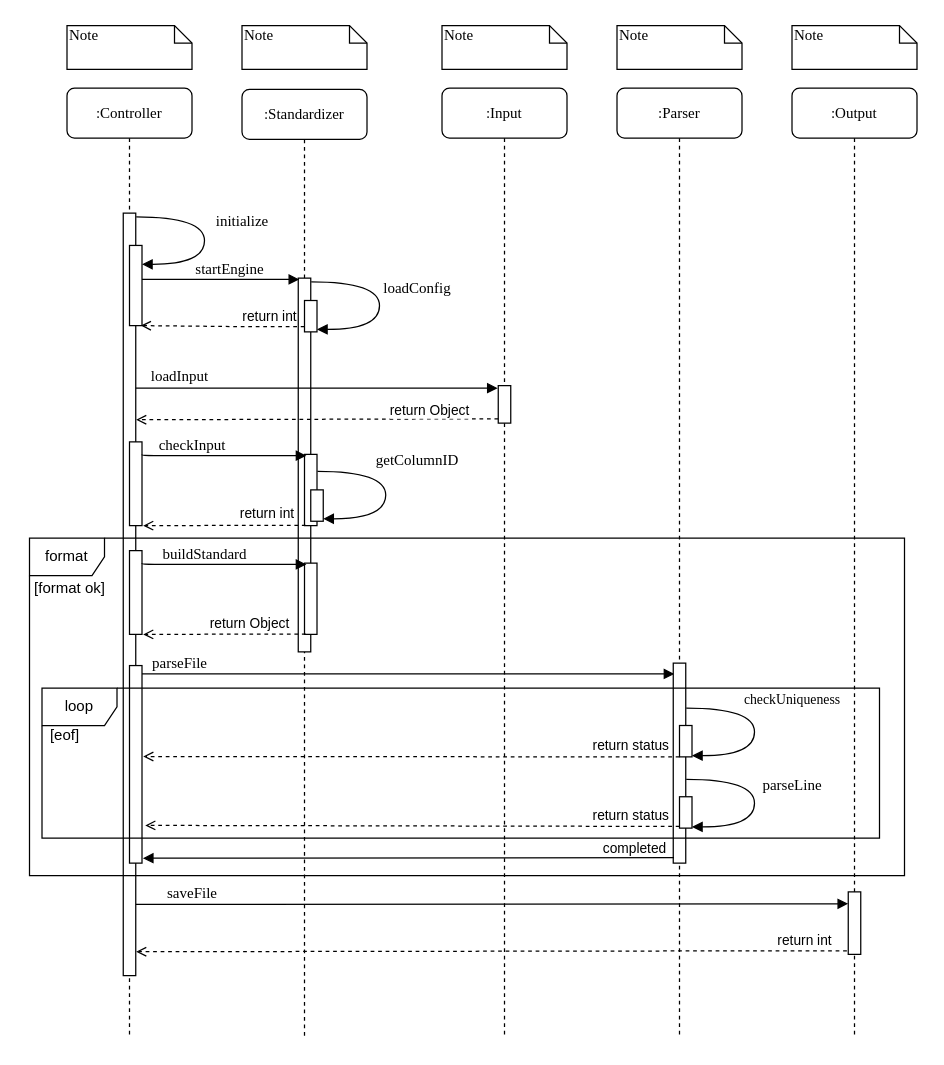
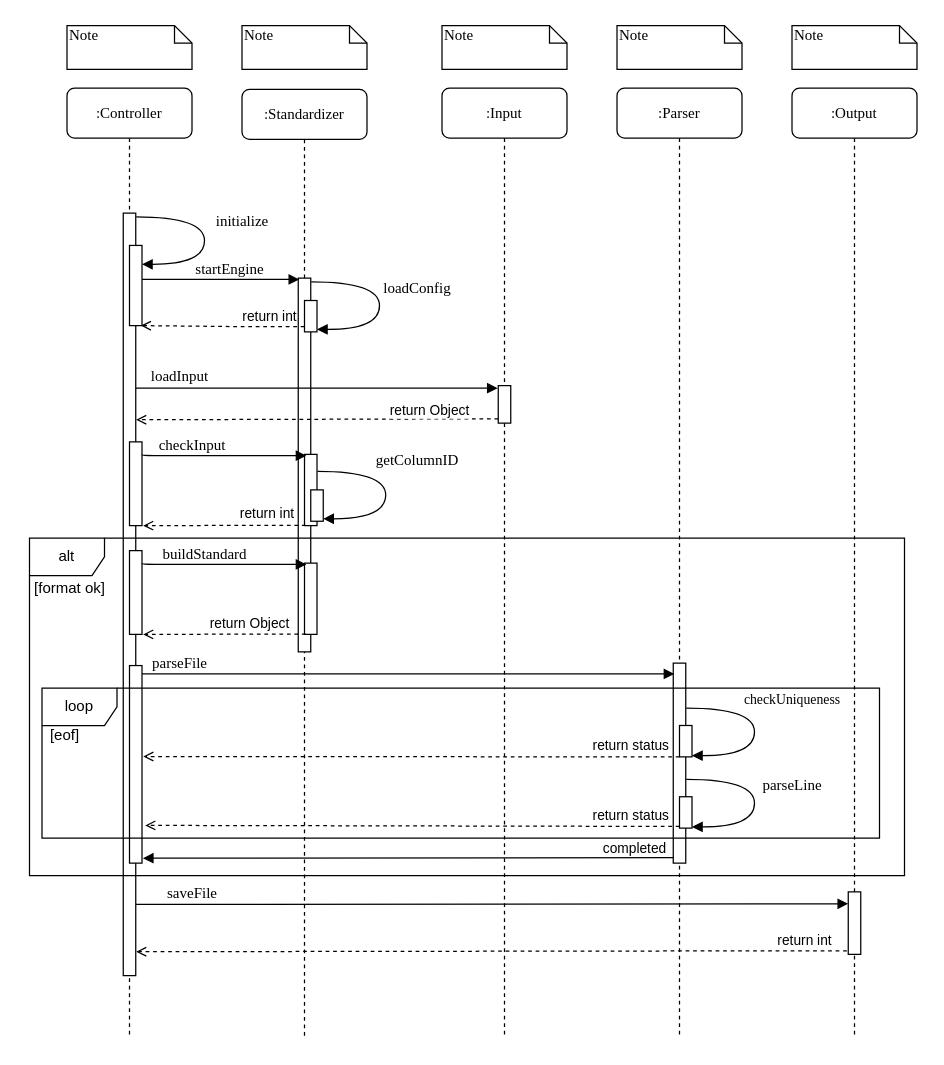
  <mxCell id="0" />
  <mxCell id="1" parent="0" />
  <mxCell id="2" value=":Standardizer" style="shape=umlLifeline;perimeter=lifelinePerimeter;whiteSpace=wrap;html=1;container=1;collapsible=0;recursiveResize=0;outlineConnect=0;rounded=1;shadow=0;comic=0;labelBackgroundColor=none;strokeWidth=1;fontFamily=Verdana;fontSize=12;align=center;" vertex="1" parent="1"><mxGeometry x="193" y="71" width="100" height="759" as="geometry" /></mxCell>
  <mxCell id="3" value="" style="html=1;points=[];perimeter=orthogonalPerimeter;rounded=0;shadow=0;comic=0;labelBackgroundColor=none;strokeWidth=1;fontFamily=Verdana;fontSize=12;align=center;" vertex="1" parent="2"><mxGeometry x="45" y="151" width="10" height="299" as="geometry" /></mxCell>
  <mxCell id="4" value=":Input" style="shape=umlLifeline;perimeter=lifelinePerimeter;whiteSpace=wrap;html=1;container=1;collapsible=0;recursiveResize=0;outlineConnect=0;rounded=1;shadow=0;comic=0;labelBackgroundColor=none;strokeWidth=1;fontFamily=Verdana;fontSize=12;align=center;" vertex="1" parent="1"><mxGeometry x="353" y="70" width="100" height="760" as="geometry" /></mxCell>
  <mxCell id="5" value="" style="html=1;points=[];perimeter=orthogonalPerimeter;rounded=0;shadow=0;comic=0;labelBackgroundColor=none;strokeWidth=1;fontFamily=Verdana;fontSize=12;align=center;" vertex="1" parent="4"><mxGeometry x="45" y="238" width="10" height="30" as="geometry" /></mxCell>
  <mxCell id="6" value=":Parser" style="shape=umlLifeline;perimeter=lifelinePerimeter;whiteSpace=wrap;html=1;container=1;collapsible=0;recursiveResize=0;outlineConnect=0;rounded=1;shadow=0;comic=0;labelBackgroundColor=none;strokeWidth=1;fontFamily=Verdana;fontSize=12;align=center;" vertex="1" parent="1"><mxGeometry x="493" y="70" width="100" height="760" as="geometry" /></mxCell>
  <mxCell id="7" value=":Output" style="shape=umlLifeline;perimeter=lifelinePerimeter;whiteSpace=wrap;html=1;container=1;collapsible=0;recursiveResize=0;outlineConnect=0;rounded=1;shadow=0;comic=0;labelBackgroundColor=none;strokeWidth=1;fontFamily=Verdana;fontSize=12;align=center;" vertex="1" parent="1"><mxGeometry x="633" y="70" width="100" height="760" as="geometry" /></mxCell>
  <mxCell id="8" value=":Controller" style="shape=umlLifeline;perimeter=lifelinePerimeter;whiteSpace=wrap;html=1;container=1;collapsible=0;recursiveResize=0;outlineConnect=0;rounded=1;shadow=0;comic=0;labelBackgroundColor=none;strokeWidth=1;fontFamily=Verdana;fontSize=12;align=center;" vertex="1" parent="1"><mxGeometry x="53" y="70" width="100" height="760" as="geometry" /></mxCell>
  <mxCell id="9" value="" style="html=1;points=[];perimeter=orthogonalPerimeter;rounded=0;shadow=0;comic=0;labelBackgroundColor=none;strokeWidth=1;fontFamily=Verdana;fontSize=12;align=center;" vertex="1" parent="8"><mxGeometry x="45" y="100" width="10" height="610" as="geometry" /></mxCell>
  <mxCell id="10" value="Note" style="shape=note;whiteSpace=wrap;html=1;size=14;verticalAlign=top;align=left;spacingTop=-6;rounded=0;shadow=0;comic=0;labelBackgroundColor=none;strokeWidth=1;fontFamily=Verdana;fontSize=12" vertex="1" parent="1"><mxGeometry x="53" y="20" width="100" height="35" as="geometry" /></mxCell>
  <mxCell id="11" value="Note" style="shape=note;whiteSpace=wrap;html=1;size=14;verticalAlign=top;align=left;spacingTop=-6;rounded=0;shadow=0;comic=0;labelBackgroundColor=none;strokeWidth=1;fontFamily=Verdana;fontSize=12" vertex="1" parent="1"><mxGeometry x="193" y="20" width="100" height="35" as="geometry" /></mxCell>
  <mxCell id="12" value="Note" style="shape=note;whiteSpace=wrap;html=1;size=14;verticalAlign=top;align=left;spacingTop=-6;rounded=0;shadow=0;comic=0;labelBackgroundColor=none;strokeWidth=1;fontFamily=Verdana;fontSize=12" vertex="1" parent="1"><mxGeometry x="353" y="20" width="100" height="35" as="geometry" /></mxCell>
  <mxCell id="13" value="Note" style="shape=note;whiteSpace=wrap;html=1;size=14;verticalAlign=top;align=left;spacingTop=-6;rounded=0;shadow=0;comic=0;labelBackgroundColor=none;strokeWidth=1;fontFamily=Verdana;fontSize=12" vertex="1" parent="1"><mxGeometry x="493" y="20" width="100" height="35" as="geometry" /></mxCell>
  <mxCell id="14" value="Note" style="shape=note;whiteSpace=wrap;html=1;size=14;verticalAlign=top;align=left;spacingTop=-6;rounded=0;shadow=0;comic=0;labelBackgroundColor=none;strokeWidth=1;fontFamily=Verdana;fontSize=12" vertex="1" parent="1"><mxGeometry x="633" y="20" width="100" height="35" as="geometry" /></mxCell>
  <mxCell id="15" value="" style="html=1;points=[];perimeter=orthogonalPerimeter;rounded=0;shadow=0;comic=0;labelBackgroundColor=none;strokeWidth=1;fontFamily=Verdana;fontSize=12;align=center;" vertex="1" parent="1"><mxGeometry x="243" y="363" width="10" height="57" as="geometry" /></mxCell>
  <mxCell id="16" value="" style="html=1;points=[];perimeter=orthogonalPerimeter;rounded=0;shadow=0;comic=0;labelBackgroundColor=none;strokeWidth=1;fontFamily=Verdana;fontSize=12;align=center;" vertex="1" parent="1"><mxGeometry x="103" y="195.85" width="10" height="64.15" as="geometry" /></mxCell>
  <mxCell id="17" value="initialize" style="html=1;verticalAlign=bottom;endArrow=block;labelBackgroundColor=none;fontFamily=Verdana;fontSize=12;elbow=vertical;edgeStyle=orthogonalEdgeStyle;curved=1;exitX=1.038;exitY=0.345;exitPerimeter=0;" edge="1" parent="1"><mxGeometry x="-0.052" y="30" relative="1" as="geometry"><mxPoint x="108.38" y="172.95" as="sourcePoint" /><mxPoint x="113" y="210.95" as="targetPoint" /><Array as="points"><mxPoint x="163" y="172.85" /><mxPoint x="163" y="210.85" /></Array><mxPoint as="offset" /></mxGeometry></mxCell>
  <mxCell id="18" value="" style="html=1;points=[];perimeter=orthogonalPerimeter;rounded=0;shadow=0;comic=0;labelBackgroundColor=none;strokeWidth=1;fontFamily=Verdana;fontSize=12;align=center;" vertex="1" parent="1"><mxGeometry x="103" y="353" width="10" height="67" as="geometry" /></mxCell>
  <mxCell id="19" value="checkInput" style="html=1;verticalAlign=bottom;endArrow=block;entryX=0.156;entryY=0.024;labelBackgroundColor=none;fontFamily=Verdana;fontSize=12;edgeStyle=elbowEdgeStyle;elbow=vertical;entryDx=0;entryDy=0;entryPerimeter=0;" edge="1" parent="1" target="15"><mxGeometry x="-0.387" y="-1" relative="1" as="geometry"><mxPoint x="113" y="363" as="sourcePoint" /><mxPoint x="239" y="363" as="targetPoint" /><mxPoint as="offset" /></mxGeometry></mxCell>
  <mxCell id="20" style="rounded=0;orthogonalLoop=1;jettySize=auto;html=1;endArrow=open;endFill=0;startSize=6;strokeWidth=1;dashed=1;exitX=0.092;exitY=0.995;exitDx=0;exitDy=0;exitPerimeter=0;entryX=1.093;entryY=1;entryDx=0;entryDy=0;entryPerimeter=0;" edge="1" parent="1" source="15" target="18"><mxGeometry relative="1" as="geometry"><mxPoint x="239" y="392.51" as="sourcePoint" /><mxPoint x="113" y="392" as="targetPoint" /></mxGeometry></mxCell>
  <mxCell id="21" value="return int" style="edgeLabel;html=1;align=center;verticalAlign=middle;resizable=0;points=[];" vertex="1" connectable="0" parent="20"><mxGeometry x="0.105" relative="1" as="geometry"><mxPoint x="41" y="-10" as="offset" /></mxGeometry></mxCell>
  <mxCell id="22" value="parseFile" style="html=1;verticalAlign=bottom;endArrow=block;labelBackgroundColor=none;fontFamily=Verdana;fontSize=12;elbow=vertical;entryX=-0.007;entryY=0.013;entryDx=0;entryDy=0;entryPerimeter=0;" edge="1" parent="1"><mxGeometry x="-0.842" relative="1" as="geometry"><mxPoint x="109" y="538.66" as="sourcePoint" /><mxPoint x="538.93" y="538.69" as="targetPoint" /><mxPoint as="offset" /></mxGeometry></mxCell>
  <mxCell id="23" value="" style="html=1;points=[];perimeter=orthogonalPerimeter;rounded=0;shadow=0;comic=0;labelBackgroundColor=none;strokeWidth=1;fontFamily=Verdana;fontSize=12;align=center;" vertex="1" parent="1"><mxGeometry x="243" y="239.9" width="10" height="25.1" as="geometry" /></mxCell>
  <mxCell id="24" value="loadConfig" style="html=1;verticalAlign=bottom;endArrow=block;labelBackgroundColor=none;fontFamily=Verdana;fontSize=12;elbow=vertical;edgeStyle=orthogonalEdgeStyle;curved=1;exitX=1.038;exitY=0.345;exitPerimeter=0;" edge="1" parent="1"><mxGeometry x="-0.038" y="30" relative="1" as="geometry"><mxPoint x="248.38" y="225" as="sourcePoint" /><mxPoint x="253" y="263" as="targetPoint" /><Array as="points"><mxPoint x="303" y="224.9" /><mxPoint x="303" y="262.9" /></Array><mxPoint as="offset" /></mxGeometry></mxCell>
  <mxCell id="25" value="startEngine" style="html=1;verticalAlign=bottom;endArrow=block;labelBackgroundColor=none;fontFamily=Verdana;fontSize=12;edgeStyle=elbowEdgeStyle;elbow=vertical;entryX=0.08;entryY=0.005;entryDx=0;entryDy=0;entryPerimeter=0;" edge="1" parent="1" target="3"><mxGeometry x="0.112" y="-1" relative="1" as="geometry"><mxPoint x="113" y="223" as="sourcePoint" /><mxPoint x="233" y="224" as="targetPoint" /><mxPoint as="offset" /></mxGeometry></mxCell>
  <mxCell id="26" style="edgeStyle=orthogonalEdgeStyle;rounded=0;orthogonalLoop=1;jettySize=auto;html=1;endArrow=open;endFill=0;startSize=6;strokeWidth=1;dashed=1;exitX=0.092;exitY=0.995;exitDx=0;exitDy=0;exitPerimeter=0;" edge="1" parent="1"><mxGeometry relative="1" as="geometry"><mxPoint x="243" y="260.85" as="sourcePoint" /><mxPoint x="112.08" y="260" as="targetPoint" /><Array as="points"><mxPoint x="203.08" y="261" /></Array></mxGeometry></mxCell>
  <mxCell id="27" value="return int" style="edgeLabel;html=1;align=center;verticalAlign=middle;resizable=0;points=[];" vertex="1" connectable="0" parent="26"><mxGeometry x="0.105" relative="1" as="geometry"><mxPoint x="43" y="-8" as="offset" /></mxGeometry></mxCell>
  <mxCell id="28" value="loadInput" style="html=1;verticalAlign=bottom;endArrow=block;labelBackgroundColor=none;fontFamily=Verdana;fontSize=12;edgeStyle=elbowEdgeStyle;elbow=vertical;entryX=-0.041;entryY=0.068;entryDx=0;entryDy=0;entryPerimeter=0;" edge="1" parent="1" target="5"><mxGeometry x="-0.759" relative="1" as="geometry"><mxPoint x="108.05" y="310" as="sourcePoint" /><mxPoint x="393" y="310" as="targetPoint" /><Array as="points"><mxPoint x="253" y="310" /></Array><mxPoint as="offset" /></mxGeometry></mxCell>
  <mxCell id="29" style="rounded=0;orthogonalLoop=1;jettySize=auto;html=1;endArrow=open;endFill=0;startSize=6;strokeWidth=1;dashed=1;exitX=-0.003;exitY=0.884;exitDx=0;exitDy=0;exitPerimeter=0;entryX=1.033;entryY=0.271;entryDx=0;entryDy=0;entryPerimeter=0;" edge="1" parent="1" source="5" target="9"><mxGeometry relative="1" as="geometry"><mxPoint x="393.92" y="330.85" as="sourcePoint" /><mxPoint x="113" y="330" as="targetPoint" /></mxGeometry></mxCell>
  <mxCell id="30" value="return Object" style="edgeLabel;html=1;align=center;verticalAlign=middle;resizable=0;points=[];" vertex="1" connectable="0" parent="29"><mxGeometry x="0.105" relative="1" as="geometry"><mxPoint x="105" y="-7" as="offset" /></mxGeometry></mxCell>
  <mxCell id="31" value="" style="html=1;points=[];perimeter=orthogonalPerimeter;rounded=0;shadow=0;comic=0;labelBackgroundColor=none;strokeWidth=1;fontFamily=Verdana;fontSize=12;align=center;" vertex="1" parent="1"><mxGeometry x="538" y="530" width="10" height="160" as="geometry" /></mxCell>
  <mxCell id="32" value="" style="html=1;points=[];perimeter=orthogonalPerimeter;rounded=0;shadow=0;comic=0;labelBackgroundColor=none;strokeWidth=1;fontFamily=Verdana;fontSize=12;align=center;" vertex="1" parent="1"><mxGeometry x="678" y="713" width="10" height="50" as="geometry" /></mxCell>
  <mxCell id="33" value="" style="html=1;points=[];perimeter=orthogonalPerimeter;rounded=0;shadow=0;comic=0;labelBackgroundColor=none;strokeWidth=1;fontFamily=Verdana;fontSize=12;align=center;" vertex="1" parent="1"><mxGeometry x="248" y="391.4" width="10" height="25.1" as="geometry" /></mxCell>
  <mxCell id="34" value="getColumnID" style="html=1;verticalAlign=bottom;endArrow=block;labelBackgroundColor=none;fontFamily=Verdana;fontSize=12;elbow=vertical;edgeStyle=orthogonalEdgeStyle;curved=1;exitX=1.038;exitY=0.345;exitPerimeter=0;" edge="1" parent="1"><mxGeometry x="-0.234" y="25" relative="1" as="geometry"><mxPoint x="253.38" y="376.5" as="sourcePoint" /><mxPoint x="258" y="414.5" as="targetPoint" /><Array as="points"><mxPoint x="308" y="376.4" /><mxPoint x="308" y="414.4" /></Array><mxPoint as="offset" /></mxGeometry></mxCell>
  <mxCell id="35" value="" style="html=1;points=[];perimeter=orthogonalPerimeter;rounded=0;shadow=0;comic=0;labelBackgroundColor=none;strokeWidth=1;fontFamily=Verdana;fontSize=12;align=center;" vertex="1" parent="1"><mxGeometry x="243" y="450" width="10" height="57" as="geometry" /></mxCell>
  <mxCell id="36" value="" style="html=1;points=[];perimeter=orthogonalPerimeter;rounded=0;shadow=0;comic=0;labelBackgroundColor=none;strokeWidth=1;fontFamily=Verdana;fontSize=12;align=center;" vertex="1" parent="1"><mxGeometry x="103" y="440" width="10" height="67" as="geometry" /></mxCell>
  <mxCell id="37" value="buildStandard" style="html=1;verticalAlign=bottom;endArrow=block;entryX=0.156;entryY=0.024;labelBackgroundColor=none;fontFamily=Verdana;fontSize=12;edgeStyle=elbowEdgeStyle;elbow=vertical;entryDx=0;entryDy=0;entryPerimeter=0;" edge="1" parent="1" target="35"><mxGeometry x="-0.239" y="-1" relative="1" as="geometry"><mxPoint x="113" y="450" as="sourcePoint" /><mxPoint x="239" y="450" as="targetPoint" /><mxPoint as="offset" /></mxGeometry></mxCell>
  <mxCell id="38" style="rounded=0;orthogonalLoop=1;jettySize=auto;html=1;endArrow=open;endFill=0;startSize=6;strokeWidth=1;dashed=1;exitX=0.092;exitY=0.995;exitDx=0;exitDy=0;exitPerimeter=0;entryX=1.093;entryY=1;entryDx=0;entryDy=0;entryPerimeter=0;" edge="1" parent="1" source="35" target="36"><mxGeometry relative="1" as="geometry"><mxPoint x="239" y="479.51" as="sourcePoint" /><mxPoint x="113" y="479" as="targetPoint" /></mxGeometry></mxCell>
  <mxCell id="39" value="return Object" style="edgeLabel;html=1;align=center;verticalAlign=middle;resizable=0;points=[];" vertex="1" connectable="0" parent="38"><mxGeometry x="0.105" relative="1" as="geometry"><mxPoint x="27" y="-9" as="offset" /></mxGeometry></mxCell>
  <mxCell id="40" value="" style="html=1;points=[];perimeter=orthogonalPerimeter;rounded=0;shadow=0;comic=0;labelBackgroundColor=none;strokeWidth=1;fontFamily=Verdana;fontSize=12;align=center;" vertex="1" parent="1"><mxGeometry x="543" y="579.9" width="10" height="25.1" as="geometry" /></mxCell>
  <mxCell id="41" value="&lt;font style=&quot;font-size: 11px&quot;&gt;checkUniqueness&lt;/font&gt;" style="html=1;verticalAlign=bottom;endArrow=block;labelBackgroundColor=none;fontFamily=Verdana;fontSize=12;elbow=vertical;edgeStyle=orthogonalEdgeStyle;curved=1;exitX=1.038;exitY=0.345;exitPerimeter=0;" edge="1" parent="1"><mxGeometry x="-0.206" y="30" relative="1" as="geometry"><mxPoint x="548.38" y="566" as="sourcePoint" /><mxPoint x="553" y="604" as="targetPoint" /><Array as="points"><mxPoint x="603" y="565.9" /><mxPoint x="603" y="603.9" /></Array><mxPoint as="offset" /></mxGeometry></mxCell>
  <mxCell id="42" style="rounded=0;orthogonalLoop=1;jettySize=auto;html=1;endArrow=open;endFill=0;startSize=6;strokeWidth=1;dashed=1;exitX=0.092;exitY=0.995;exitDx=0;exitDy=0;exitPerimeter=0;entryX=1.1;entryY=0.289;entryDx=0;entryDy=0;entryPerimeter=0;" edge="1" parent="1"><mxGeometry relative="1" as="geometry"><mxPoint x="543" y="604.995" as="sourcePoint" /><mxPoint x="114" y="604.736" as="targetPoint" /></mxGeometry></mxCell>
  <mxCell id="43" value="return status" style="edgeLabel;html=1;align=center;verticalAlign=middle;resizable=0;points=[];" vertex="1" connectable="0" parent="42"><mxGeometry x="0.105" relative="1" as="geometry"><mxPoint x="197" y="-9" as="offset" /></mxGeometry></mxCell>
  <mxCell id="44" value="" style="html=1;points=[];perimeter=orthogonalPerimeter;rounded=0;shadow=0;comic=0;labelBackgroundColor=none;strokeWidth=1;fontFamily=Verdana;fontSize=12;align=center;" vertex="1" parent="1"><mxGeometry x="543" y="636.9" width="10" height="25.1" as="geometry" /></mxCell>
  <mxCell id="45" value="parseLine" style="html=1;verticalAlign=bottom;endArrow=block;labelBackgroundColor=none;fontFamily=Verdana;fontSize=12;elbow=vertical;edgeStyle=orthogonalEdgeStyle;curved=1;exitX=1.038;exitY=0.345;exitPerimeter=0;" edge="1" parent="1"><mxGeometry x="-0.038" y="30" relative="1" as="geometry"><mxPoint x="548.38" y="623" as="sourcePoint" /><mxPoint x="553" y="661" as="targetPoint" /><Array as="points"><mxPoint x="603" y="622.9" /><mxPoint x="603" y="660.9" /></Array><mxPoint as="offset" /></mxGeometry></mxCell>
  <mxCell id="46" style="rounded=0;orthogonalLoop=1;jettySize=auto;html=1;endArrow=open;endFill=0;startSize=6;strokeWidth=1;dashed=1;exitX=0.092;exitY=0.995;exitDx=0;exitDy=0;exitPerimeter=0;entryX=1.26;entryY=0.661;entryDx=0;entryDy=0;entryPerimeter=0;" edge="1" parent="1"><mxGeometry relative="1" as="geometry"><mxPoint x="543" y="660.655" as="sourcePoint" /><mxPoint x="115.6" y="659.811" as="targetPoint" /></mxGeometry></mxCell>
  <mxCell id="47" value="return status" style="edgeLabel;html=1;align=center;verticalAlign=middle;resizable=0;points=[];" vertex="1" connectable="0" parent="46"><mxGeometry x="0.105" relative="1" as="geometry"><mxPoint x="196" y="-9" as="offset" /></mxGeometry></mxCell>
  <mxCell id="48" value="saveFile" style="html=1;verticalAlign=bottom;endArrow=block;labelBackgroundColor=none;fontFamily=Verdana;fontSize=12;elbow=vertical;entryX=-0.005;entryY=0.19;entryDx=0;entryDy=0;entryPerimeter=0;" edge="1" parent="1" target="32"><mxGeometry x="-0.842" relative="1" as="geometry"><mxPoint x="108.07" y="723" as="sourcePoint" /><mxPoint x="673" y="723" as="targetPoint" /><mxPoint as="offset" /></mxGeometry></mxCell>
  <mxCell id="49" style="rounded=0;orthogonalLoop=1;jettySize=auto;html=1;endArrow=block;endFill=1;startSize=6;strokeWidth=1;entryX=1.068;entryY=0.975;entryDx=0;entryDy=0;entryPerimeter=0;exitX=0.062;exitY=0.973;exitDx=0;exitDy=0;exitPerimeter=0;" edge="1" parent="1" source="31" target="53"><mxGeometry relative="1" as="geometry"><mxPoint x="538.17" y="676.009" as="sourcePoint" /><mxPoint x="243" y="676.1" as="targetPoint" /></mxGeometry></mxCell>
  <mxCell id="50" value="completed" style="edgeLabel;html=1;align=center;verticalAlign=middle;resizable=0;points=[];" vertex="1" connectable="0" parent="49"><mxGeometry x="0.105" relative="1" as="geometry"><mxPoint x="203" y="-8" as="offset" /></mxGeometry></mxCell>
  <mxCell id="51" style="rounded=0;orthogonalLoop=1;jettySize=auto;html=1;endArrow=open;endFill=0;startSize=6;strokeWidth=1;dashed=1;exitX=-0.11;exitY=0.942;exitDx=0;exitDy=0;exitPerimeter=0;entryX=1.034;entryY=0.823;entryDx=0;entryDy=0;entryPerimeter=0;" edge="1" parent="1" source="32"><mxGeometry relative="1" as="geometry"><mxPoint x="548.33" y="763.655" as="sourcePoint" /><mxPoint x="108.34" y="760.87" as="targetPoint" /></mxGeometry></mxCell>
  <mxCell id="52" value="return int" style="edgeLabel;html=1;align=center;verticalAlign=middle;resizable=0;points=[];" vertex="1" connectable="0" parent="51"><mxGeometry x="0.105" relative="1" as="geometry"><mxPoint x="280" y="-9" as="offset" /></mxGeometry></mxCell>
  <mxCell id="53" value="" style="html=1;points=[];perimeter=orthogonalPerimeter;rounded=0;shadow=0;comic=0;labelBackgroundColor=none;strokeWidth=1;fontFamily=Verdana;fontSize=12;align=center;" vertex="1" parent="1"><mxGeometry x="103" y="531.95" width="10" height="158.05" as="geometry" /></mxCell>
  <mxCell id="54" value="[format ok]" style="text;html=1;align=center;verticalAlign=middle;resizable=0;points=[];autosize=1;strokeColor=none;" vertex="1" parent="1"><mxGeometry x="20" y="459.5" width="70" height="20" as="geometry" /></mxCell>
  <mxCell id="55" value="[eof]" style="text;html=1;align=center;verticalAlign=middle;resizable=0;points=[];autosize=1;strokeColor=none;" vertex="1" parent="1"><mxGeometry x="31" y="578" width="40" height="20" as="geometry" /></mxCell>
  <mxCell id="56" value="loop" style="shape=umlFrame;whiteSpace=wrap;html=1;" vertex="1" parent="1"><mxGeometry x="33" y="550" width="670" height="120" as="geometry" /></mxCell>
- <mxCell id="57" value="format" style="shape=umlFrame;whiteSpace=wrap;html=1;" vertex="1" parent="1"><mxGeometry x="23" y="430" width="700" height="270" as="geometry" /></mxCell>
+ <mxCell id="57" value="alt" style="shape=umlFrame;whiteSpace=wrap;html=1;" vertex="1" parent="1"><mxGeometry x="23" y="430" width="700" height="270" as="geometry" /></mxCell>
